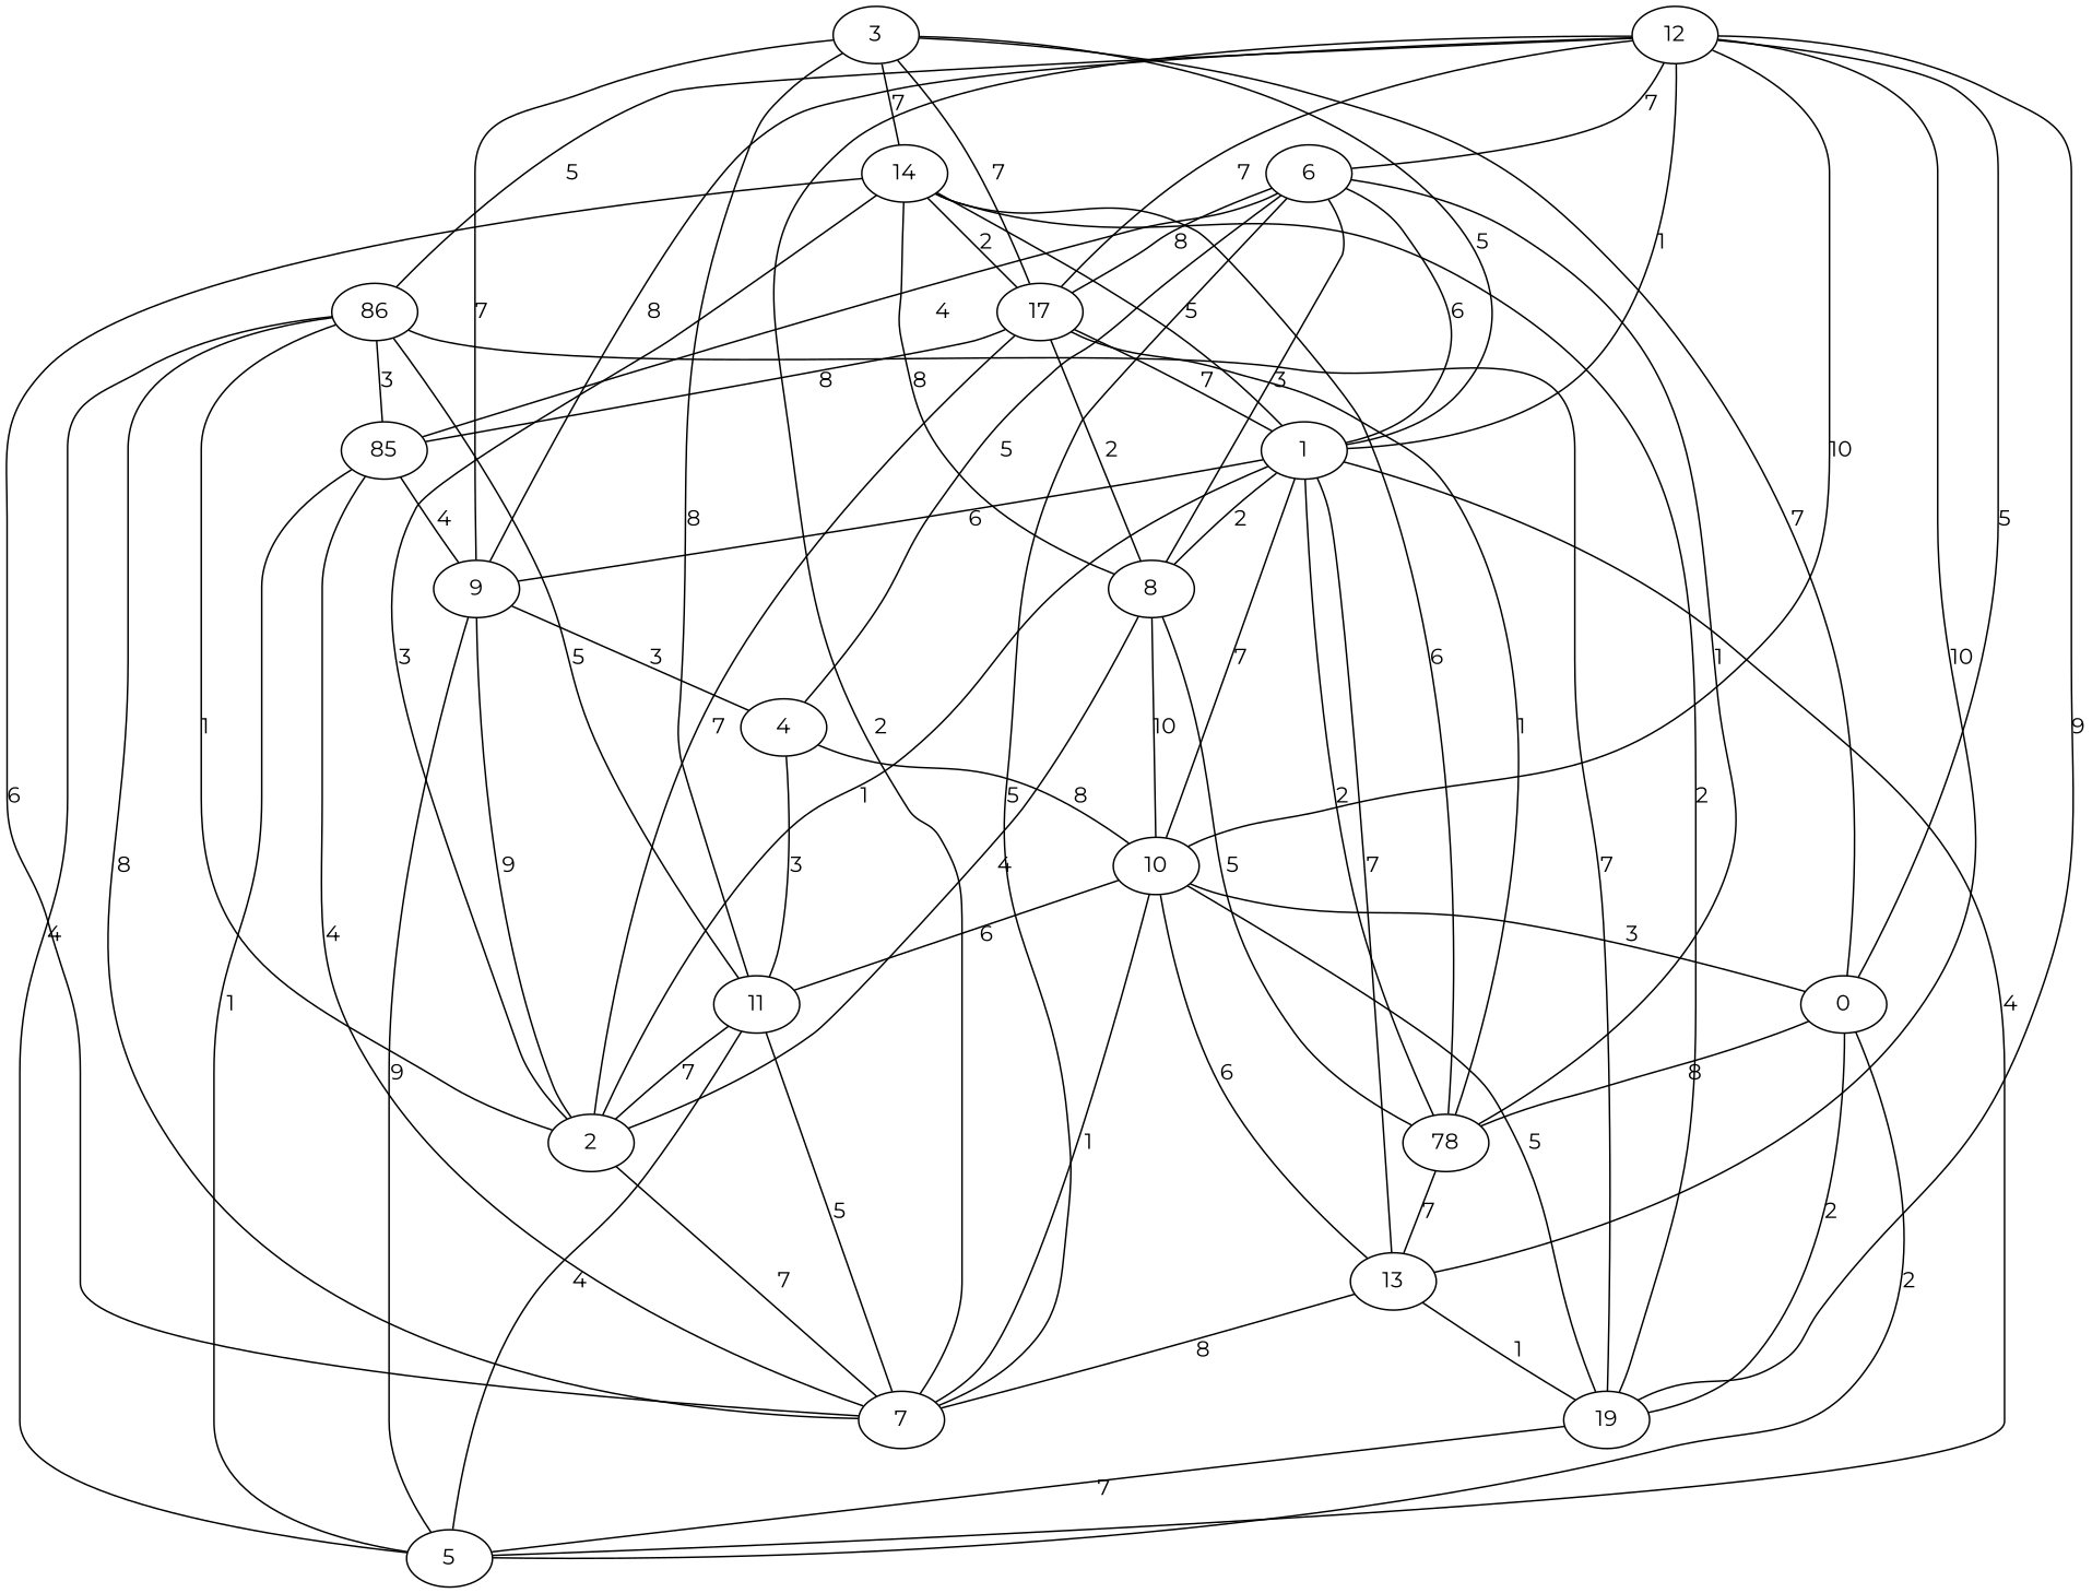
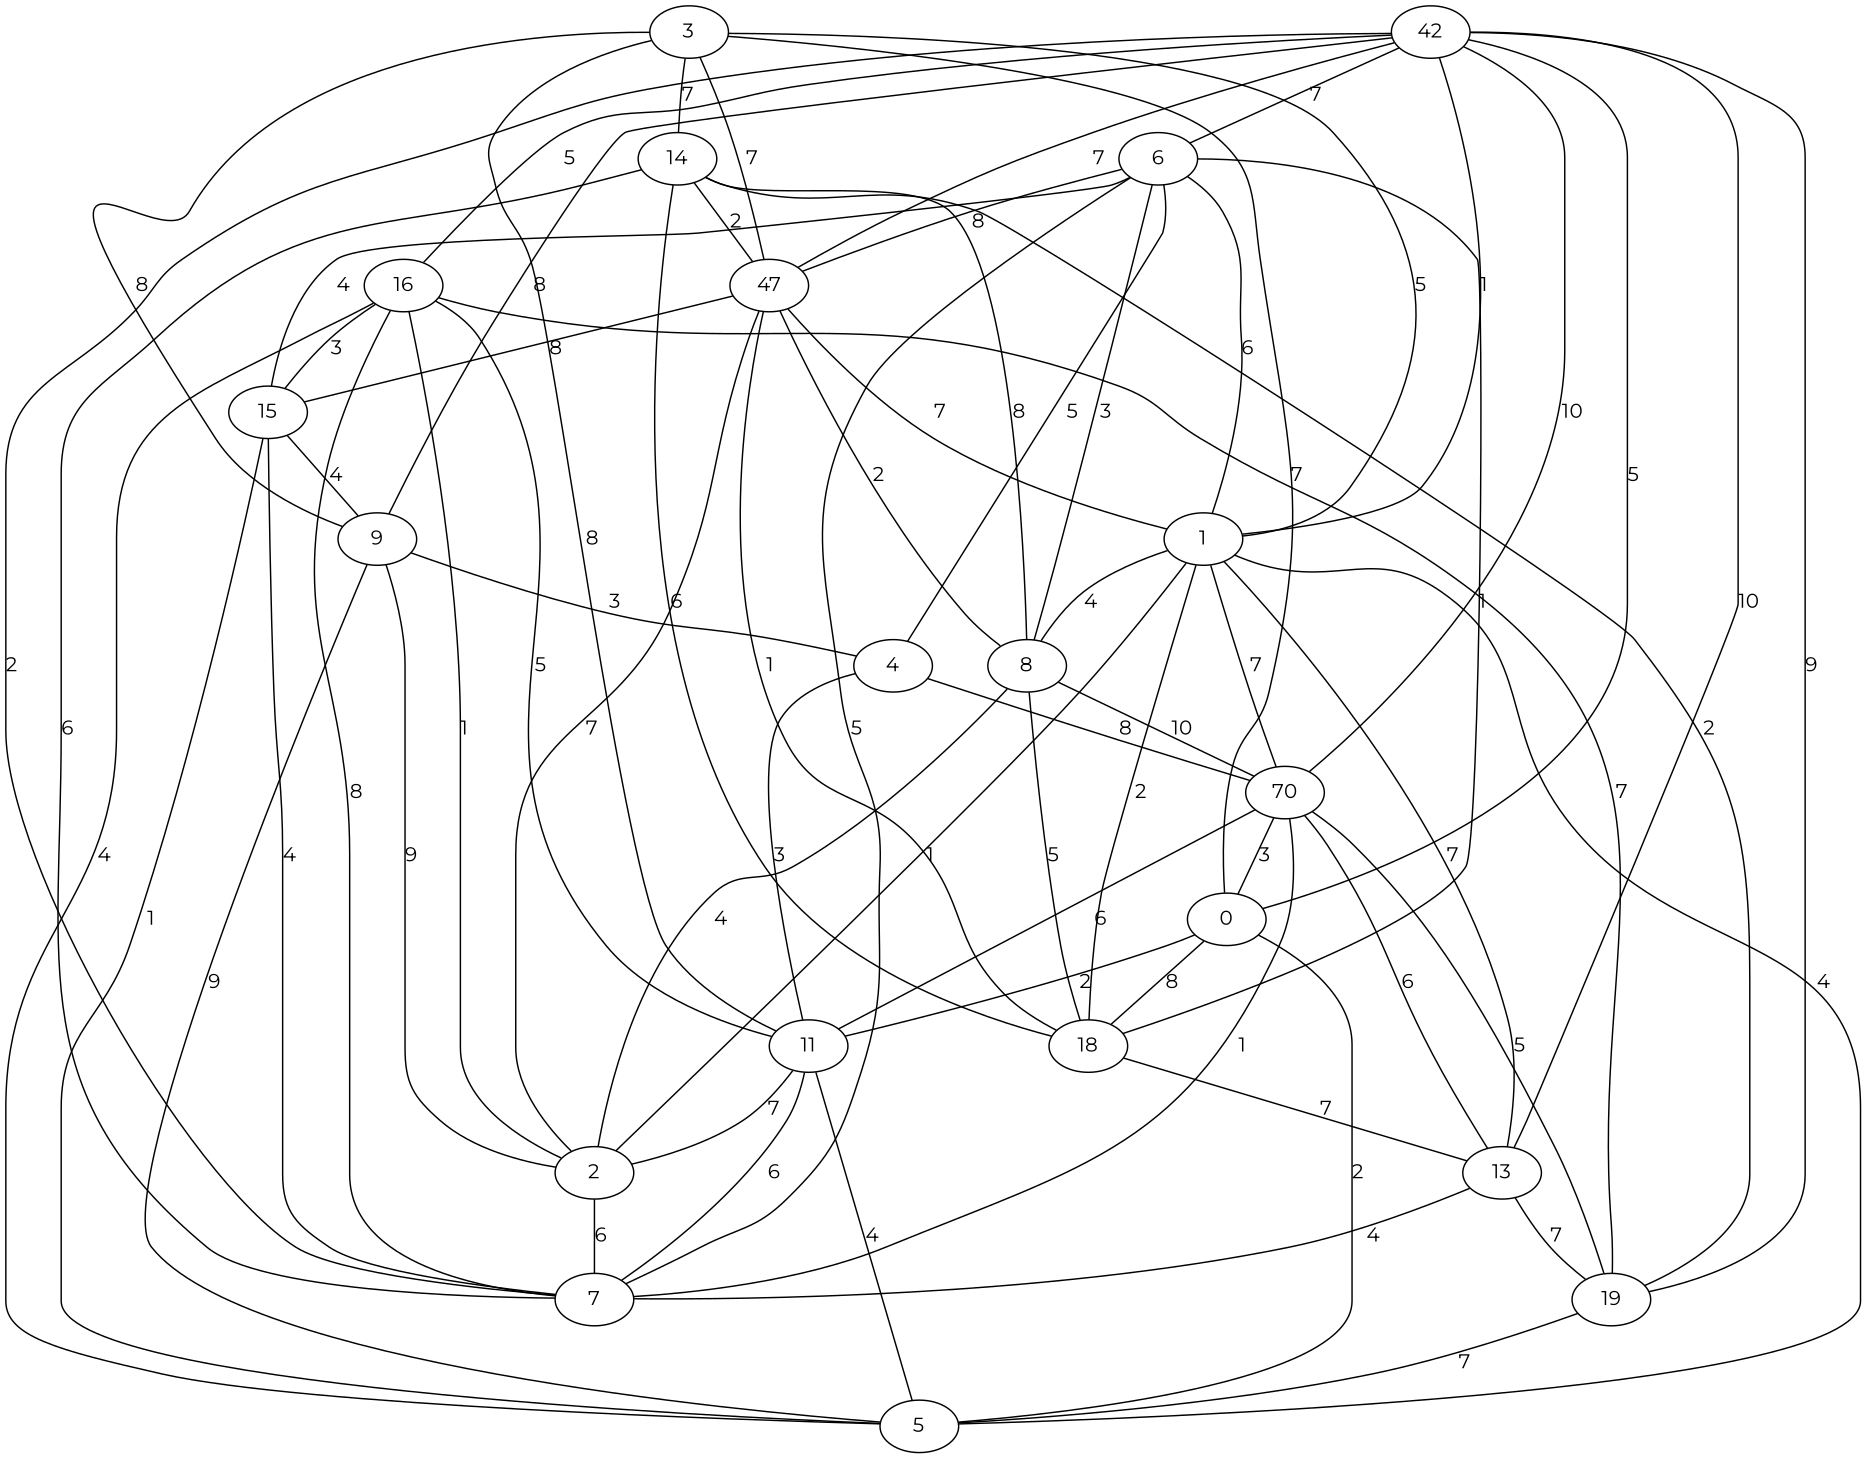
  strict graph {
    fontname=Montserrat
    node [fontname=Montserrat]
    edge [fontname=Montserrat]
-   12
-   16 [label=86]
+   12 [label=42]
+   16
    6
-   17
+   17 [label=47]
    1
    9
-   10
+   10 [label=70]
    0
    13
    7
    19
-   15 [label=85]
+   15
    11
    2
    5
    8
-   18 [label=78]
+   18
    4
    3
    14
    12 -- 16 [label=5]
    12 -- 6 [label=7]
    12 -- 17 [label=7]
    12 -- 1 [label=1]
    12 -- 9 [label=8]
    12 -- 10 [label=10]
    12 -- 0 [label=5]
    12 -- 13 [label=10]
    12 -- 7 [label=2]
    12 -- 19 [label=9]
    16 -- 7 [label=8]
    16 -- 19 [label=7]
    16 -- 15 [label=3]
    16 -- 11 [label=5]
    16 -- 2 [label=1]
    16 -- 5 [label=4]
    6 -- 17 [label=8]
    6 -- 1 [label=6]
    6 -- 7 [label=5]
    6 -- 15 [label=4]
    6 -- 8 [label=3]
    6 -- 18 [label=1]
    6 -- 4 [label=5]
    17 -- 1 [label=7]
    17 -- 15 [label=8]
    17 -- 2 [label=7]
    17 -- 8 [label=2]
    17 -- 18 [label=1]
-   1 -- 9 [label=6]
    1 -- 10 [label=7]
    1 -- 13 [label=7]
    1 -- 2 [label=1]
    1 -- 5 [label=4]
-   1 -- 8 [label=2]
+   1 -- 8 [label=4]
    1 -- 18 [label=2]
    9 -- 2 [label=9]
    9 -- 5 [label=9]
    9 -- 4 [label=3]
    10 -- 0 [label=3]
    10 -- 13 [label=6]
    10 -- 7 [label=1]
    10 -- 19 [label=5]
    10 -- 11 [label=6]
-   0 -- 19 [label=2]
+   0 -- 11 [label=2]
    0 -- 5 [label=2]
    0 -- 18 [label=8]
-   13 -- 7 [label=8]
-   13 -- 19 [label=1]
+   13 -- 7 [label=4]
+   13 -- 19 [label=7]
    19 -- 5 [label=7]
    15 -- 9 [label=4]
    15 -- 7 [label=4]
    15 -- 5 [label=1]
-   11 -- 7 [label=5]
+   11 -- 7 [label=6]
    11 -- 2 [label=7]
    11 -- 5 [label=4]
-   2 -- 7 [label=7]
+   2 -- 7 [label=6]
    8 -- 10 [label=10]
    8 -- 2 [label=4]
    8 -- 18 [label=5]
    18 -- 13 [label=7]
    4 -- 10 [label=8]
    4 -- 11 [label=3]
    3 -- 17 [label=7]
    3 -- 1 [label=5]
-   3 -- 9 [label=7]
+   3 -- 9 [label=8]
    3 -- 0 [label=7]
    3 -- 11 [label=8]
    3 -- 14 [label=7]
    14 -- 17 [label=2]
-   14 -- 1 [label=5]
    14 -- 7 [label=6]
    14 -- 19 [label=2]
-   14 -- 2 [label=3]
    14 -- 8 [label=8]
    14 -- 18 [label=6]
  }
